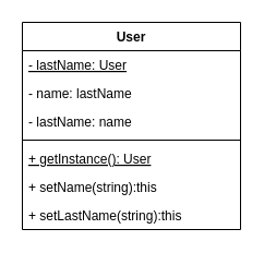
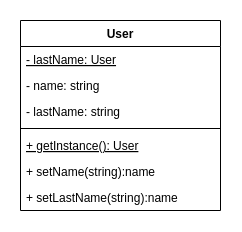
  <mxCell id="0" />
  <mxCell id="1" parent="0" />
  <mxCell id="2" value="User" style="swimlane;fontStyle=1;align=center;verticalAlign=top;childLayout=stackLayout;horizontal=1;startSize=26;horizontalStack=0;resizeParent=1;resizeParentMax=0;resizeLast=0;collapsible=1;marginBottom=0;" vertex="1" parent="1"><mxGeometry x="20" y="20" width="200" height="190" as="geometry" /></mxCell>
  <mxCell id="3" value="- lastName: User" style="text;strokeColor=none;fillColor=none;align=left;verticalAlign=top;spacingLeft=4;spacingRight=4;overflow=hidden;rotatable=0;points=[[0,0.5],[1,0.5]];portConstraint=eastwest;fontStyle=4" vertex="1" parent="2"><mxGeometry y="26" width="200" height="26" as="geometry" /></mxCell>
- <mxCell id="4" value="- name: lastName" style="text;strokeColor=none;fillColor=none;align=left;verticalAlign=top;spacingLeft=4;spacingRight=4;overflow=hidden;rotatable=0;points=[[0,0.5],[1,0.5]];portConstraint=eastwest;fontStyle=0" vertex="1" parent="2"><mxGeometry y="52" width="200" height="26" as="geometry" /></mxCell>
- <mxCell id="5" value="- lastName: name" style="text;strokeColor=none;fillColor=none;align=left;verticalAlign=top;spacingLeft=4;spacingRight=4;overflow=hidden;rotatable=0;points=[[0,0.5],[1,0.5]];portConstraint=eastwest;fontStyle=0" vertex="1" parent="2"><mxGeometry y="78" width="200" height="26" as="geometry" /></mxCell>
+ <mxCell id="4" value="- name: string" style="text;strokeColor=none;fillColor=none;align=left;verticalAlign=top;spacingLeft=4;spacingRight=4;overflow=hidden;rotatable=0;points=[[0,0.5],[1,0.5]];portConstraint=eastwest;fontStyle=0" vertex="1" parent="2"><mxGeometry y="52" width="200" height="26" as="geometry" /></mxCell>
+ <mxCell id="5" value="- lastName: string" style="text;strokeColor=none;fillColor=none;align=left;verticalAlign=top;spacingLeft=4;spacingRight=4;overflow=hidden;rotatable=0;points=[[0,0.5],[1,0.5]];portConstraint=eastwest;fontStyle=0" vertex="1" parent="2"><mxGeometry y="78" width="200" height="26" as="geometry" /></mxCell>
  <mxCell id="6" value="" style="line;strokeWidth=1;fillColor=none;align=left;verticalAlign=middle;spacingTop=-1;spacingLeft=3;spacingRight=3;rotatable=0;labelPosition=right;points=[];portConstraint=eastwest;strokeColor=inherit;" vertex="1" parent="2"><mxGeometry y="104" width="200" height="8" as="geometry" /></mxCell>
  <mxCell id="7" value="+ getInstance(): User" style="text;strokeColor=none;fillColor=none;align=left;verticalAlign=top;spacingLeft=4;spacingRight=4;overflow=hidden;rotatable=0;points=[[0,0.5],[1,0.5]];portConstraint=eastwest;fontStyle=4" vertex="1" parent="2"><mxGeometry y="112" width="200" height="26" as="geometry" /></mxCell>
- <mxCell id="8" value="+ setName(string):this" style="text;strokeColor=none;fillColor=none;align=left;verticalAlign=top;spacingLeft=4;spacingRight=4;overflow=hidden;rotatable=0;points=[[0,0.5],[1,0.5]];portConstraint=eastwest;" vertex="1" parent="2"><mxGeometry y="138" width="200" height="26" as="geometry" /></mxCell>
- <mxCell id="9" value="+ setLastName(string):this" style="text;strokeColor=none;fillColor=none;align=left;verticalAlign=top;spacingLeft=4;spacingRight=4;overflow=hidden;rotatable=0;points=[[0,0.5],[1,0.5]];portConstraint=eastwest;" vertex="1" parent="2"><mxGeometry y="164" width="200" height="26" as="geometry" /></mxCell>
+ <mxCell id="8" value="+ setName(string):name" style="text;strokeColor=none;fillColor=none;align=left;verticalAlign=top;spacingLeft=4;spacingRight=4;overflow=hidden;rotatable=0;points=[[0,0.5],[1,0.5]];portConstraint=eastwest;" vertex="1" parent="2"><mxGeometry y="138" width="200" height="26" as="geometry" /></mxCell>
+ <mxCell id="9" value="+ setLastName(string):name" style="text;strokeColor=none;fillColor=none;align=left;verticalAlign=top;spacingLeft=4;spacingRight=4;overflow=hidden;rotatable=0;points=[[0,0.5],[1,0.5]];portConstraint=eastwest;" vertex="1" parent="2"><mxGeometry y="164" width="200" height="26" as="geometry" /></mxCell>
